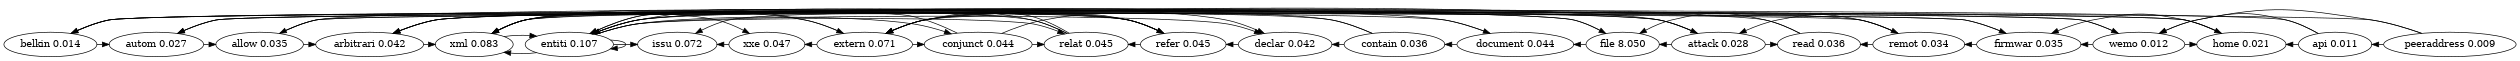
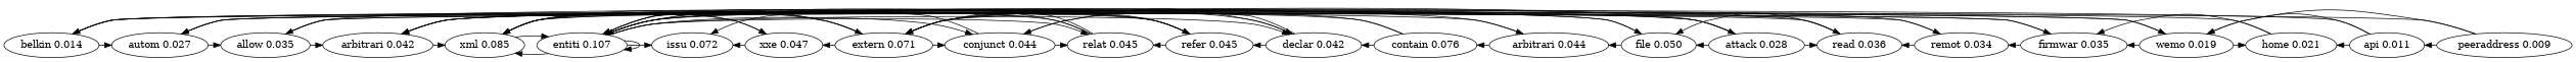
  digraph {
    edge [constraint=false]
    n1 [label="belkin 0.014"]
    n2 [label="autom 0.027"]
-   n3 [label="wemo 0.012"]
+   n3 [label="wemo 0.019"]
    n4 [label="home 0.021"]
    n5 [label="allow 0.035"]
    n6 [label="firmwar 0.035"]
    n7 [label="arbitrari 0.042"]
    n8 [label="attack 0.028"]
    n9 [label="remot 0.034"]
    n10 [label="issu 0.072"]
    n11 [label="entiti 0.107"]
    n12 [label="xxe 0.047"]
    n13 [label="conjunct 0.044"]
    n14 [label="relat 0.045"]
    n15 [label="declar 0.042"]
-   n16 [label="xml 0.083"]
+   n16 [label="xml 0.085"]
    n17 [label="refer 0.045"]
    n18 [label="extern 0.071"]
-   n19 [label="document 0.044"]
-   n20 [label="contain 0.036"]
+   n19 [label="arbitrari 0.044"]
+   n20 [label="contain 0.076"]
    n21 [label="read 0.036"]
-   n22 [label="file 8.050"]
+   n22 [label="file 0.050"]
    n23 [label="api 0.011"]
    n24 [label="peeraddress 0.009"]
    n1 -> n2
    n1 -> n3
-   n1 -> n4
+   n1 -> n21
    n2 -> n5
    n2 -> n6
    n3 -> n2
    n3 -> n4
    n3 -> n6
    n4 -> n2
    n4 -> n6
    n5 -> n7
    n5 -> n8
    n5 -> n9
    n6 -> n5
    n6 -> n9
    n7 -> n16
    n7 -> n22
    n8 -> n7
    n8 -> n18
    n8 -> n21
    n8 -> n22
    n9 -> n7
-   n9 -> n8
    n9 -> n21
    n11 -> n10
    n11 -> n11
+   n11 -> n12
    n11 -> n13
    n11 -> n14
    n11 -> n15
    n11 -> n16
    n11 -> n17
    n12 -> n10
    n13 -> n11
    n13 -> n14
    n13 -> n17
    n14 -> n11
    n14 -> n16
    n14 -> n18
+   n15 -> n11
+   n15 -> n13
    n15 -> n17
    n16 -> n11
    n16 -> n12
    n16 -> n18
    n16 -> n19
    n17 -> n14
    n17 -> n16
    n17 -> n18
-   n17 -> n10
+   n18 -> n10
    n18 -> n11
    n18 -> n12
    n18 -> n13
    n18 -> n15
    n19 -> n11
    n19 -> n20
    n20 -> n11
    n20 -> n15
    n20 -> n18
    n21 -> n7
    n21 -> n22
    n22 -> n16
    n22 -> n19
    n23 -> n1
    n23 -> n3
    n23 -> n4
    n24 -> n1
    n24 -> n3
    n24 -> n23
  }
